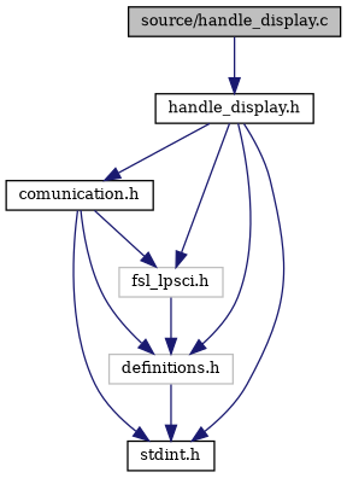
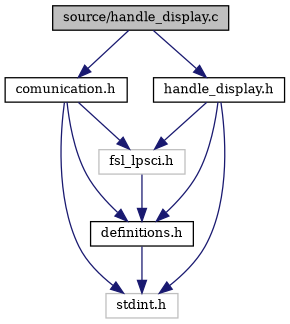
  digraph {
    fontname="DejaVu Serif"
    node [color=black fillcolor=white fontname="DejaVu Serif" fontsize=10 shape=record style=filled]
    edge [color=midnightblue fontname="DejaVu Serif" fontsize=10 labelfontname=Helvetica labelfontsize=10 style=solid]
    n1 [fillcolor=grey75 fontcolor=black height=0.2 label="source/handle_display.c" width=0.4]
    n2 [height=0.2 label="comunication.h" width=0.4]
    n3 [height=0.2 label="handle_display.h" width=0.4]
-   n4 [color=grey75 height=0.2 label="definitions.h" width=0.4]
-   n5 [height=0.2 label="stdint.h" width=0.4]
+   n4 [height=0.2 label="definitions.h" width=0.4]
+   n5 [color=grey75 height=0.2 label="stdint.h" width=0.4]
    n6 [color=grey75 height=0.2 label="fsl_lpsci.h" width=0.4]
-   n3 -> n2
+   n1 -> n2
    n1 -> n3
    n2 -> n4
    n2 -> n5
    n2 -> n6
    n3 -> n4
    n3 -> n5
    n3 -> n6
    n4 -> n5
    n6 -> n4
  }
